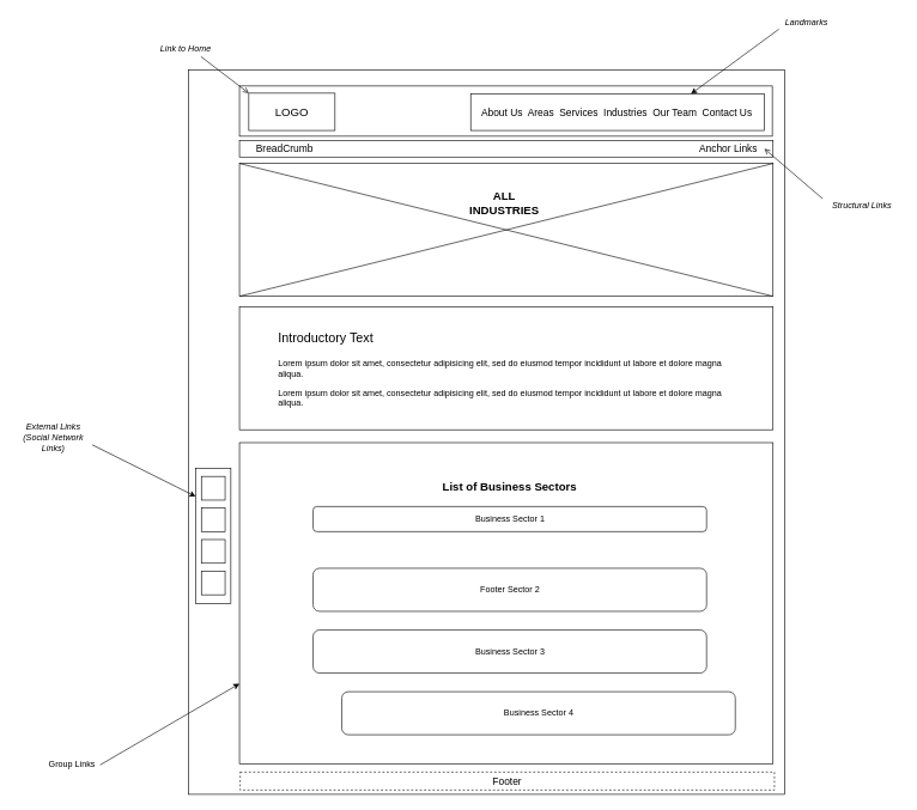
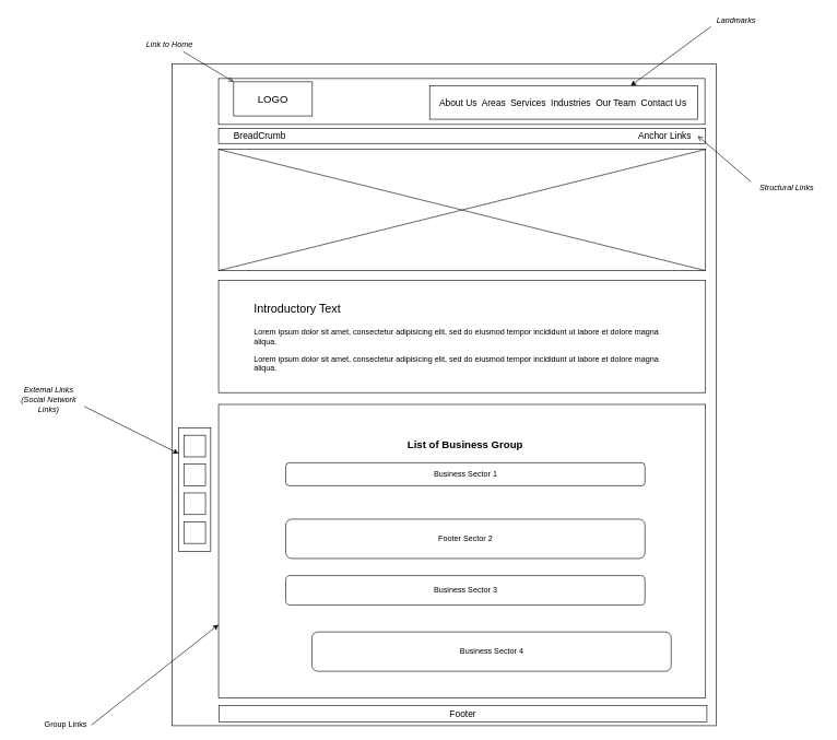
  <mxCell id="0" />
  <mxCell id="1" parent="0" />
  <mxCell id="2" value="" style="rounded=0;whiteSpace=wrap;html=1;fillColor=none;" parent="1" vertex="1"><mxGeometry x="262" y="97" width="830" height="1009" as="geometry" /></mxCell>
  <mxCell id="3" value="" style="rounded=0;whiteSpace=wrap;html=1;fillColor=none;" parent="1" vertex="1"><mxGeometry x="333" y="119" width="742" height="70" as="geometry" /></mxCell>
- <mxCell id="4" value="&lt;font style=&quot;font-size: 16px&quot;&gt;LOGO&lt;/font&gt;" style="rounded=0;whiteSpace=wrap;html=1;fillColor=none;" parent="1" vertex="1"><mxGeometry x="346" y="129" width="120" height="52" as="geometry" /></mxCell>
+ <mxCell id="4" value="&lt;font style=&quot;font-size: 16px&quot;&gt;LOGO&lt;/font&gt;" style="rounded=0;whiteSpace=wrap;html=1;fillColor=none;" parent="1" vertex="1"><mxGeometry x="356" y="124" width="120" height="52" as="geometry" /></mxCell>
  <mxCell id="5" value="" style="rounded=0;whiteSpace=wrap;html=1;strokeColor=#000000;fillColor=none;" parent="1" vertex="1"><mxGeometry x="655" y="130" width="409" height="51" as="geometry" /></mxCell>
  <mxCell id="6" value="&lt;i&gt;Landmarks&lt;/i&gt;" style="text;html=1;strokeColor=none;fillColor=none;align=center;verticalAlign=middle;whiteSpace=wrap;rounded=0;" parent="1" vertex="1"><mxGeometry x="1084" y="20" width="78" height="20" as="geometry" /></mxCell>
  <mxCell id="7" value="" style="endArrow=classic;html=1;entryX=0.75;entryY=0;entryDx=0;entryDy=0;exitX=0;exitY=1;exitDx=0;exitDy=0;" parent="1" source="6" target="5" edge="1"><mxGeometry width="50" height="50" relative="1" as="geometry"><mxPoint x="1127" y="104" as="sourcePoint" /><mxPoint x="1177" y="54" as="targetPoint" /></mxGeometry></mxCell>
  <mxCell id="8" value="" style="endArrow=open;html=1;entryX=0;entryY=0;entryDx=0;entryDy=0;exitX=0.75;exitY=1;exitDx=0;exitDy=0;" parent="1" source="9" target="4" edge="1"><mxGeometry width="50" height="50" relative="1" as="geometry"><mxPoint x="266" y="81" as="sourcePoint" /><mxPoint x="316" y="31" as="targetPoint" /></mxGeometry></mxCell>
  <mxCell id="9" value="&lt;i&gt;Link to Home&lt;/i&gt;" style="text;html=1;strokeColor=none;fillColor=none;align=center;verticalAlign=middle;whiteSpace=wrap;rounded=0;" parent="1" vertex="1"><mxGeometry x="217" y="58" width="83" height="20" as="geometry" /></mxCell>
  <mxCell id="10" value="" style="rounded=0;whiteSpace=wrap;html=1;fillColor=none;strokeColor=#000000;" parent="1" vertex="1"><mxGeometry x="333" y="195" width="743" height="23" as="geometry" /></mxCell>
  <mxCell id="11" value="" style="rounded=0;whiteSpace=wrap;html=1;fillColor=none;strokeColor=#000000;" parent="1" vertex="1"><mxGeometry x="333" y="227" width="743" height="185" as="geometry" /></mxCell>
  <mxCell id="12" value="" style="endArrow=none;html=1;entryX=0;entryY=0;entryDx=0;entryDy=0;exitX=1;exitY=1;exitDx=0;exitDy=0;" parent="1" source="11" target="11" edge="1"><mxGeometry width="50" height="50" relative="1" as="geometry"><mxPoint x="742" y="278" as="sourcePoint" /><mxPoint x="792" y="228" as="targetPoint" /></mxGeometry></mxCell>
  <mxCell id="13" value="" style="endArrow=none;html=1;entryX=1;entryY=0;entryDx=0;entryDy=0;exitX=0;exitY=1;exitDx=0;exitDy=0;" parent="1" source="11" target="11" edge="1"><mxGeometry width="50" height="50" relative="1" as="geometry"><mxPoint x="742" y="278" as="sourcePoint" /><mxPoint x="792" y="228" as="targetPoint" /></mxGeometry></mxCell>
- <mxCell id="14" value="&lt;div&gt;&lt;b&gt;&lt;font style=&quot;font-size: 16px&quot;&gt;ALL INDUSTRIES&lt;/font&gt;&lt;/b&gt;&lt;/div&gt;" style="text;html=1;strokeColor=none;fillColor=none;align=center;verticalAlign=middle;whiteSpace=wrap;rounded=0;" parent="1" vertex="1"><mxGeometry x="636" y="272" width="132" height="20" as="geometry" /></mxCell>
  <mxCell id="15" value="" style="rounded=0;whiteSpace=wrap;html=1;fillColor=none;strokeColor=#000000;" parent="1" vertex="1"><mxGeometry x="333" y="427" width="743" height="171" as="geometry" /></mxCell>
  <mxCell id="16" value="&lt;h1&gt;&lt;span style=&quot;font-weight: normal&quot;&gt;&lt;font style=&quot;font-size: 18px&quot;&gt;Introductory Text&lt;/font&gt;&lt;/span&gt;&lt;br&gt;&lt;/h1&gt;&lt;p&gt;Lorem ipsum dolor sit amet, consectetur adipisicing elit, sed do eiusmod tempor incididunt ut labore et dolore magna aliqua. &lt;br&gt;&lt;/p&gt;&lt;p&gt;Lorem ipsum dolor sit amet, consectetur adipisicing elit, sed do eiusmod tempor incididunt ut labore et dolore magna aliqua.&lt;/p&gt;" style="text;html=1;strokeColor=none;fillColor=none;spacing=5;spacingTop=-20;whiteSpace=wrap;overflow=hidden;rounded=0;" parent="1" vertex="1"><mxGeometry x="382" y="448" width="644" height="131" as="geometry" /></mxCell>
  <mxCell id="17" value="" style="group" parent="1" vertex="1" connectable="0"><mxGeometry x="333" y="616" width="765" height="456" as="geometry" /></mxCell>
  <mxCell id="18" value="" style="rounded=0;whiteSpace=wrap;html=1;fillColor=none;strokeColor=#000000;" parent="17" vertex="1"><mxGeometry width="743" height="447.821" as="geometry" /></mxCell>
- <mxCell id="19" value="&lt;font size=&quot;1&quot;&gt;&lt;b style=&quot;font-size: 16px&quot;&gt;List of Business Sectors&lt;/b&gt;&lt;/font&gt;" style="text;html=1;strokeColor=none;fillColor=none;align=center;verticalAlign=middle;whiteSpace=wrap;rounded=0;" parent="17" vertex="1"><mxGeometry x="279" y="40.9" width="195" height="40.9" as="geometry" /></mxCell>
+ <mxCell id="19" value="&lt;font size=&quot;1&quot;&gt;&lt;b style=&quot;font-size: 16px&quot;&gt;List of Business Group&lt;/b&gt;&lt;/font&gt;" style="text;html=1;strokeColor=none;fillColor=none;align=center;verticalAlign=middle;whiteSpace=wrap;rounded=0;" parent="17" vertex="1"><mxGeometry x="279" y="40.9" width="195" height="40.9" as="geometry" /></mxCell>
  <mxCell id="20" value="Business Sector 1" style="rounded=1;whiteSpace=wrap;html=1;" vertex="1" parent="17"><mxGeometry x="102.5" y="89" width="548" height="35" as="geometry" /></mxCell>
  <mxCell id="21" value="Footer Sector 2" style="rounded=1;whiteSpace=wrap;html=1;" vertex="1" parent="17"><mxGeometry x="102.5" y="175" width="548" height="60" as="geometry" /></mxCell>
- <mxCell id="22" value="Business Sector 3" style="rounded=1;whiteSpace=wrap;html=1;" vertex="1" parent="17"><mxGeometry x="102.5" y="261" width="548" height="60" as="geometry" /></mxCell>
+ <mxCell id="22" value="Business Sector 3" style="rounded=1;whiteSpace=wrap;html=1;" vertex="1" parent="17"><mxGeometry x="102.5" y="261" width="548" height="45" as="geometry" /></mxCell>
  <mxCell id="23" value="Business Sector 4" style="rounded=1;whiteSpace=wrap;html=1;" vertex="1" parent="17"><mxGeometry x="142.5" y="347" width="548" height="60" as="geometry" /></mxCell>
- <mxCell id="24" value="&lt;font style=&quot;font-size: 14px&quot;&gt;Footer&lt;/font&gt;" style="rounded=0;whiteSpace=wrap;html=1;strokeColor=#000000;fillColor=none;dashed=1;" parent="1" vertex="1"><mxGeometry x="334" y="1075" width="744" height="25" as="geometry" /></mxCell>
+ <mxCell id="24" value="&lt;font style=&quot;font-size: 14px&quot;&gt;Footer&lt;/font&gt;" style="rounded=0;whiteSpace=wrap;html=1;strokeColor=#000000;fillColor=none;" parent="1" vertex="1"><mxGeometry x="334" y="1075" width="744" height="25" as="geometry" /></mxCell>
  <mxCell id="25" value="" style="rounded=0;whiteSpace=wrap;html=1;strokeColor=#000000;fillColor=none;" parent="1" vertex="1"><mxGeometry x="272" y="652" width="49" height="188" as="geometry" /></mxCell>
  <mxCell id="26" value="" style="whiteSpace=wrap;html=1;aspect=fixed;strokeColor=#000000;fillColor=none;" parent="1" vertex="1"><mxGeometry x="280" y="663" width="33" height="33" as="geometry" /></mxCell>
  <mxCell id="27" value="" style="whiteSpace=wrap;html=1;aspect=fixed;strokeColor=#000000;fillColor=none;" parent="1" vertex="1"><mxGeometry x="280" y="707" width="33" height="33" as="geometry" /></mxCell>
  <mxCell id="28" value="" style="whiteSpace=wrap;html=1;aspect=fixed;strokeColor=#000000;fillColor=none;" parent="1" vertex="1"><mxGeometry x="280" y="751" width="33" height="33" as="geometry" /></mxCell>
  <mxCell id="29" value="" style="whiteSpace=wrap;html=1;aspect=fixed;strokeColor=#000000;fillColor=none;" parent="1" vertex="1"><mxGeometry x="280" y="795" width="33" height="33" as="geometry" /></mxCell>
  <mxCell id="30" value="&lt;i&gt;External Links (Social Network Links)&lt;/i&gt;" style="text;html=1;strokeColor=none;fillColor=none;align=center;verticalAlign=middle;whiteSpace=wrap;rounded=0;" parent="1" vertex="1"><mxGeometry x="20" y="599" width="108" height="20" as="geometry" /></mxCell>
  <mxCell id="31" value="" style="endArrow=classic;html=1;entryX=0;entryY=0.207;entryDx=0;entryDy=0;entryPerimeter=0;exitX=1;exitY=1;exitDx=0;exitDy=0;" parent="1" source="30" target="25" edge="1"><mxGeometry width="50" height="50" relative="1" as="geometry"><mxPoint x="137" y="774" as="sourcePoint" /><mxPoint x="187" y="724" as="targetPoint" /></mxGeometry></mxCell>
  <mxCell id="32" value="&lt;font style=&quot;font-size: 14px&quot;&gt;About Us&amp;nbsp; Areas&amp;nbsp; Services&amp;nbsp; Industries&amp;nbsp; &lt;/font&gt;&lt;font style=&quot;font-size: 14px&quot;&gt;Our Team&amp;nbsp; Contact Us&lt;/font&gt;" style="text;html=1;strokeColor=none;fillColor=none;align=left;verticalAlign=middle;whiteSpace=wrap;rounded=0;" parent="1" vertex="1"><mxGeometry x="668" y="145.5" width="382" height="20" as="geometry" /></mxCell>
  <mxCell id="33" value="&lt;font style=&quot;font-size: 14px&quot;&gt;Anchor Links&lt;/font&gt;" style="text;html=1;strokeColor=none;fillColor=none;align=center;verticalAlign=middle;whiteSpace=wrap;rounded=0;" parent="1" vertex="1"><mxGeometry x="964" y="198.5" width="100" height="16" as="geometry" /></mxCell>
  <mxCell id="34" value="&lt;i&gt;Structural Links&lt;/i&gt;" style="text;html=1;strokeColor=none;fillColor=none;align=center;verticalAlign=middle;whiteSpace=wrap;rounded=0;" parent="1" vertex="1"><mxGeometry x="1145" y="276" width="110" height="20" as="geometry" /></mxCell>
  <mxCell id="35" value="" style="endArrow=open;html=1;entryX=1;entryY=0.5;entryDx=0;entryDy=0;exitX=0;exitY=0;exitDx=0;exitDy=0;" parent="1" source="34" target="33" edge="1"><mxGeometry width="50" height="50" relative="1" as="geometry"><mxPoint x="226" y="204" as="sourcePoint" /><mxPoint x="276" y="154" as="targetPoint" /></mxGeometry></mxCell>
  <mxCell id="36" value="&lt;font style=&quot;font-size: 14px&quot;&gt;BreadCrumb&lt;/font&gt;" style="text;html=1;strokeColor=none;fillColor=none;align=center;verticalAlign=middle;whiteSpace=wrap;rounded=0;" parent="1" vertex="1"><mxGeometry x="346" y="198.5" width="100" height="16" as="geometry" /></mxCell>
- <mxCell id="37" value="Group Links" style="text;html=1;strokeColor=none;fillColor=none;align=center;verticalAlign=middle;whiteSpace=wrap;rounded=0;" vertex="1" parent="1"><mxGeometry x="61" y="1055" width="78" height="20" as="geometry" /></mxCell>
+ <mxCell id="37" value="Group Links" style="text;html=1;strokeColor=none;fillColor=none;align=center;verticalAlign=middle;whiteSpace=wrap;rounded=0;" vertex="1" parent="1"><mxGeometry x="61" y="1095" width="78" height="20" as="geometry" /></mxCell>
  <mxCell id="38" value="" style="endArrow=classic;html=1;exitX=1;exitY=0.5;exitDx=0;exitDy=0;entryX=0;entryY=0.75;entryDx=0;entryDy=0;" edge="1" parent="1" source="37" target="18"><mxGeometry width="50" height="50" relative="1" as="geometry"><mxPoint x="168" y="979" as="sourcePoint" /><mxPoint x="218" y="929" as="targetPoint" /></mxGeometry></mxCell>
